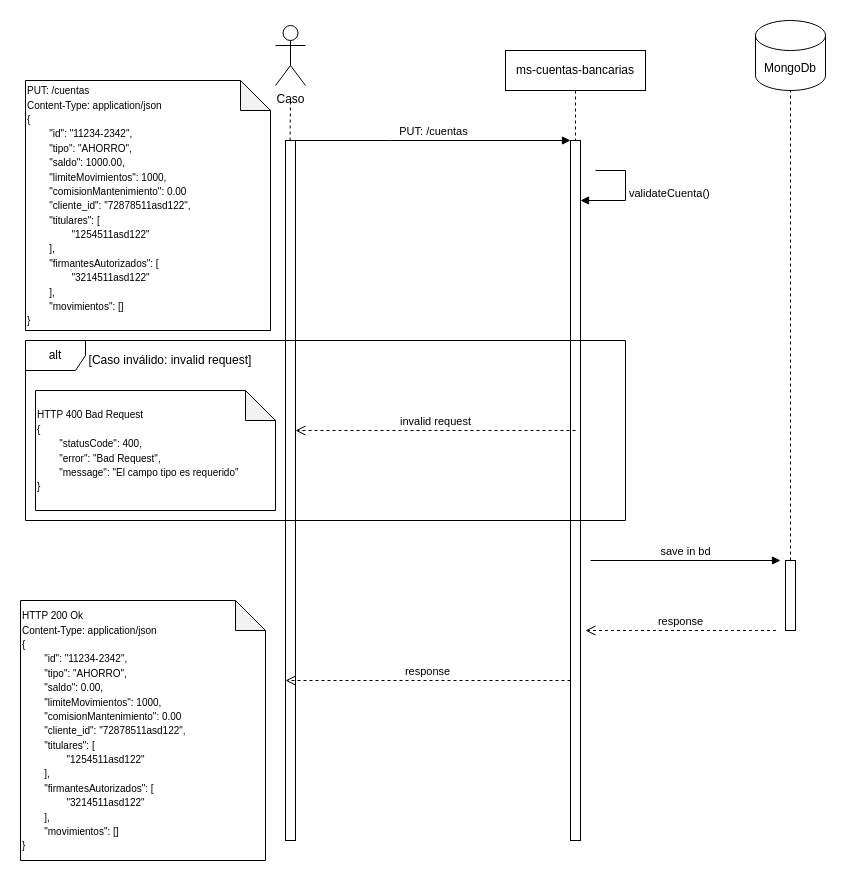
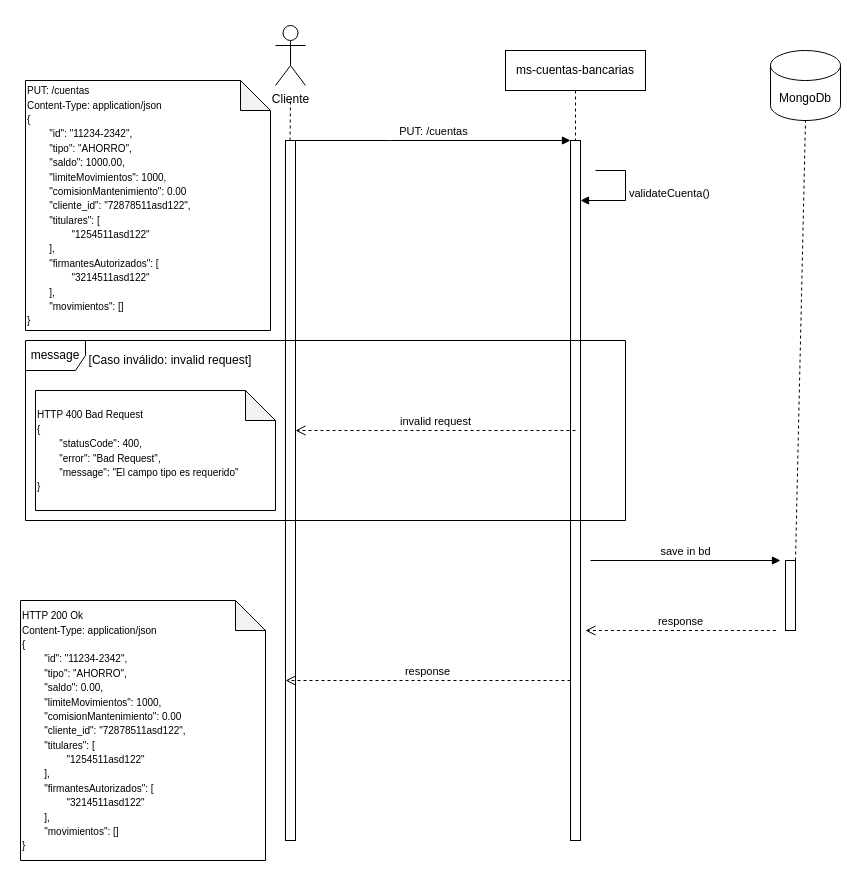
  <mxCell id="0" />
  <mxCell id="1" parent="0" />
  <mxCell id="2" value="ms-cuentas-bancarias" style="shape=umlLifeline;perimeter=lifelinePerimeter;whiteSpace=wrap;html=1;container=0;dropTarget=0;collapsible=0;recursiveResize=0;outlineConnect=0;portConstraint=eastwest;newEdgeStyle={&quot;edgeStyle&quot;:&quot;elbowEdgeStyle&quot;,&quot;elbow&quot;:&quot;vertical&quot;,&quot;curved&quot;:0,&quot;rounded&quot;:0};labelBackgroundColor=none;" parent="1" vertex="1"><mxGeometry x="505" y="50" width="140" height="790" as="geometry" /></mxCell>
  <mxCell id="3" value="" style="html=1;points=[];perimeter=orthogonalPerimeter;outlineConnect=0;targetShapes=umlLifeline;portConstraint=eastwest;newEdgeStyle={&quot;edgeStyle&quot;:&quot;elbowEdgeStyle&quot;,&quot;elbow&quot;:&quot;vertical&quot;,&quot;curved&quot;:0,&quot;rounded&quot;:0};labelBackgroundColor=none;" parent="2" vertex="1"><mxGeometry x="65" y="90" width="10" height="700" as="geometry" /></mxCell>
  <mxCell id="4" value="PUT: /cuentas" style="html=1;verticalAlign=bottom;endArrow=block;edgeStyle=elbowEdgeStyle;elbow=vertical;curved=0;rounded=0;labelBackgroundColor=none;fontColor=default;" parent="1" source="7" target="3" edge="1"><mxGeometry x="0.004" relative="1" as="geometry"><mxPoint x="305" y="140" as="sourcePoint" /><Array as="points"><mxPoint x="390" y="140" /></Array><mxPoint x="575" y="140" as="targetPoint" /><mxPoint as="offset" /></mxGeometry></mxCell>
  <mxCell id="5" value="invalid request" style="html=1;verticalAlign=bottom;endArrow=open;dashed=1;endSize=8;edgeStyle=elbowEdgeStyle;elbow=vertical;curved=0;rounded=0;labelBackgroundColor=none;fontColor=default;" parent="1" edge="1"><mxGeometry relative="1" as="geometry"><mxPoint x="295" y="430" as="targetPoint" /><Array as="points"><mxPoint x="400" y="430" /></Array><mxPoint x="575" y="430" as="sourcePoint" /></mxGeometry></mxCell>
- <mxCell id="6" value="Caso" style="shape=umlActor;verticalLabelPosition=bottom;verticalAlign=top;html=1;outlineConnect=0;labelBackgroundColor=none;" parent="1" vertex="1"><mxGeometry x="275" y="25" width="30" height="60" as="geometry" /></mxCell>
+ <mxCell id="6" value="Cliente" style="shape=umlActor;verticalLabelPosition=bottom;verticalAlign=top;html=1;outlineConnect=0;labelBackgroundColor=none;" parent="1" vertex="1"><mxGeometry x="275" y="25" width="30" height="60" as="geometry" /></mxCell>
  <mxCell id="7" value="" style="html=1;points=[];perimeter=orthogonalPerimeter;outlineConnect=0;targetShapes=umlLifeline;portConstraint=eastwest;newEdgeStyle={&quot;edgeStyle&quot;:&quot;elbowEdgeStyle&quot;,&quot;elbow&quot;:&quot;vertical&quot;,&quot;curved&quot;:0,&quot;rounded&quot;:0};labelBackgroundColor=none;" parent="1" vertex="1"><mxGeometry x="285" y="140" width="10" height="700" as="geometry" /></mxCell>
  <mxCell id="8" value="" style="endArrow=none;dashed=1;html=1;rounded=0;labelBackgroundColor=none;fontColor=default;" parent="1" edge="1"><mxGeometry width="50" height="50" relative="1" as="geometry"><mxPoint x="289.55" y="140" as="sourcePoint" /><mxPoint x="290" y="100" as="targetPoint" /></mxGeometry></mxCell>
  <mxCell id="9" value="validateCuenta()" style="html=1;align=left;spacingLeft=2;endArrow=block;rounded=0;edgeStyle=orthogonalEdgeStyle;curved=0;rounded=0;" parent="1" target="3" edge="1"><mxGeometry relative="1" as="geometry"><mxPoint x="595" y="170" as="sourcePoint" /><Array as="points"><mxPoint x="625" y="170" /><mxPoint x="625" y="200" /></Array><mxPoint x="600" y="200" as="targetPoint" /></mxGeometry></mxCell>
  <mxCell id="10" value="&lt;font style=&quot;font-size: 10px;&quot;&gt;PUT: /cuentas&lt;/font&gt;&lt;div&gt;&lt;font style=&quot;font-size: 10px;&quot;&gt;Content-Type: application/json&lt;/font&gt;&lt;/div&gt;&lt;div&gt;&lt;div&gt;&lt;font style=&quot;font-size: 10px;&quot;&gt;{&lt;/font&gt;&lt;/div&gt;&lt;div&gt;&lt;font style=&quot;font-size: 10px;&quot;&gt;&lt;span style=&quot;white-space: pre;&quot;&gt;&#09;&lt;/span&gt;&quot;id&lt;span style=&quot;background-color: initial;&quot;&gt;&quot;: &quot;11234-2342&quot;,&lt;/span&gt;&lt;/font&gt;&lt;/div&gt;&lt;div&gt;&lt;span style=&quot;font-size: 10px; background-color: initial;&quot;&gt;&lt;span style=&quot;white-space: pre;&quot;&gt;&#09;&lt;/span&gt;&quot;tipo&quot;: &quot;AHORRO&quot;,&lt;br&gt;&lt;/span&gt;&lt;/div&gt;&lt;div&gt;&lt;span style=&quot;font-size: 10px; background-color: initial;&quot;&gt;&lt;span style=&quot;white-space: pre;&quot;&gt;&#09;&lt;/span&gt;&quot;saldo&quot;: 1000.00,&lt;br&gt;&lt;/span&gt;&lt;/div&gt;&lt;div&gt;&lt;span style=&quot;font-size: 10px; background-color: initial;&quot;&gt;&lt;span style=&quot;white-space: pre;&quot;&gt;&#09;&lt;/span&gt;&quot;limiteMovimientos&quot;: 1000,&lt;br&gt;&lt;/span&gt;&lt;/div&gt;&lt;div&gt;&lt;span style=&quot;font-size: 10px; background-color: initial;&quot;&gt;&lt;span style=&quot;white-space: pre;&quot;&gt;&#09;&lt;/span&gt;&quot;comisionMantenimiento&quot;: 0.00&lt;br&gt;&lt;/span&gt;&lt;/div&gt;&lt;div&gt;&lt;span style=&quot;font-size: 10px; background-color: initial;&quot;&gt;&lt;span style=&quot;white-space: pre;&quot;&gt;&#09;&lt;/span&gt;&quot;cliente_id&quot;: &quot;72878511asd122&quot;,&lt;br&gt;&lt;/span&gt;&lt;/div&gt;&lt;div&gt;&lt;span style=&quot;font-size: 10px; background-color: initial;&quot;&gt;&lt;span style=&quot;white-space: pre;&quot;&gt;&#09;&lt;/span&gt;&quot;titulares&quot;: [&lt;/span&gt;&lt;/div&gt;&lt;div&gt;&lt;span style=&quot;font-size: 10px; background-color: initial;&quot;&gt;&lt;span style=&quot;white-space: pre;&quot;&gt;&#09;&lt;/span&gt;&lt;span style=&quot;white-space: pre;&quot;&gt;&#09;&lt;/span&gt;&quot;&lt;/span&gt;&lt;span style=&quot;font-size: 10px; background-color: initial;&quot;&gt;1254511asd122&lt;/span&gt;&lt;span style=&quot;background-color: initial; font-size: 10px;&quot;&gt;&quot;&lt;/span&gt;&lt;/div&gt;&lt;div&gt;&lt;span style=&quot;font-size: 10px; background-color: initial;&quot;&gt;&lt;span style=&quot;white-space: pre;&quot;&gt;&#09;&lt;/span&gt;],&lt;br&gt;&lt;/span&gt;&lt;/div&gt;&lt;div&gt;&lt;span style=&quot;font-size: 10px; background-color: initial;&quot;&gt;&lt;span style=&quot;white-space: pre;&quot;&gt;&#09;&lt;/span&gt;&quot;firmantesAutorizados&quot;: [&lt;/span&gt;&lt;/div&gt;&lt;div&gt;&lt;span style=&quot;font-size: 10px; background-color: initial;&quot;&gt;&lt;span style=&quot;white-space: pre;&quot;&gt;&#09;&lt;/span&gt;&lt;span style=&quot;white-space: pre;&quot;&gt;&#09;&lt;/span&gt;&quot;&lt;/span&gt;&lt;span style=&quot;font-size: 10px; background-color: initial;&quot;&gt;3214511asd122&lt;/span&gt;&lt;span style=&quot;background-color: initial; font-size: 10px;&quot;&gt;&quot;&lt;/span&gt;&lt;/div&gt;&lt;div&gt;&lt;span style=&quot;font-size: 10px; background-color: initial;&quot;&gt;&lt;span style=&quot;white-space: pre;&quot;&gt;&#09;&lt;/span&gt;],&lt;/span&gt;&lt;/div&gt;&lt;div&gt;&lt;span style=&quot;font-size: 10px; background-color: initial;&quot;&gt;&lt;span style=&quot;white-space: pre;&quot;&gt;&#09;&lt;/span&gt;&quot;movimientos&quot;: [&lt;/span&gt;&lt;span style=&quot;background-color: initial; font-size: 10px;&quot;&gt;]&lt;/span&gt;&lt;/div&gt;&lt;/div&gt;&lt;div&gt;&lt;span style=&quot;font-size: 10px;&quot;&gt;}&lt;/span&gt;&lt;/div&gt;" style="shape=note;whiteSpace=wrap;html=1;backgroundOutline=1;darkOpacity=0.05;align=left;" parent="1" vertex="1"><mxGeometry x="25" y="80" width="245" height="250" as="geometry" /></mxCell>
- <mxCell id="11" value="alt" style="shape=umlFrame;whiteSpace=wrap;html=1;pointerEvents=0;" parent="1" vertex="1"><mxGeometry x="25" y="340" width="600" height="180" as="geometry" /></mxCell>
+ <mxCell id="11" value="message" style="shape=umlFrame;whiteSpace=wrap;html=1;pointerEvents=0;" parent="1" vertex="1"><mxGeometry x="25" y="340" width="600" height="180" as="geometry" /></mxCell>
  <mxCell id="12" value="[Caso inválido: invalid request]" style="text;html=1;align=center;verticalAlign=middle;whiteSpace=wrap;rounded=0;" parent="1" vertex="1"><mxGeometry x="85" y="345" width="170" height="30" as="geometry" /></mxCell>
  <mxCell id="13" value="&lt;font style=&quot;font-size: 10px;&quot;&gt;HTTP 400 Bad Request&lt;/font&gt;&lt;div&gt;&lt;span style=&quot;font-size: 10px; background-color: initial;&quot;&gt;{&lt;/span&gt;&lt;/div&gt;&lt;div&gt;&lt;font style=&quot;font-size: 10px;&quot;&gt;&lt;span style=&quot;white-space: pre;&quot;&gt;&#09;&lt;/span&gt;&quot;statusCode&quot;: 400,&lt;/font&gt;&lt;/div&gt;&lt;div&gt;&lt;font style=&quot;font-size: 10px;&quot;&gt;&lt;span style=&quot;white-space: pre;&quot;&gt;&#09;&lt;/span&gt;&quot;error&quot;: &quot;Bad Request&quot;,&lt;/font&gt;&lt;/div&gt;&lt;div&gt;&lt;font style=&quot;font-size: 10px;&quot;&gt;&lt;span style=&quot;white-space: pre;&quot;&gt;&#09;&lt;/span&gt;&quot;message&quot;: &quot;El campo tipo es requerido&quot;&lt;/font&gt;&lt;/div&gt;&lt;div&gt;&lt;font style=&quot;font-size: 10px;&quot;&gt;}&lt;/font&gt;&lt;/div&gt;" style="shape=note;whiteSpace=wrap;html=1;backgroundOutline=1;darkOpacity=0.05;align=left;" parent="1" vertex="1"><mxGeometry x="35" y="390" width="240" height="120" as="geometry" /></mxCell>
- <mxCell id="14" value="MongoDb" style="shape=cylinder3;whiteSpace=wrap;html=1;boundedLbl=1;backgroundOutline=1;size=15;" parent="1" vertex="1"><mxGeometry x="755" y="20" width="70" height="70" as="geometry" /></mxCell>
+ <mxCell id="14" value="MongoDb" style="shape=cylinder3;whiteSpace=wrap;html=1;boundedLbl=1;backgroundOutline=1;size=15;" parent="1" vertex="1"><mxGeometry x="770" y="50" width="70" height="70" as="geometry" /></mxCell>
  <mxCell id="15" value="" style="endArrow=none;dashed=1;html=1;rounded=0;entryX=0.5;entryY=1;entryDx=0;entryDy=0;entryPerimeter=0;" parent="1" source="17" target="14" edge="1"><mxGeometry width="50" height="50" relative="1" as="geometry"><mxPoint x="785" y="440" as="sourcePoint" /><mxPoint x="805" y="130" as="targetPoint" /></mxGeometry></mxCell>
  <mxCell id="16" value="save in bd" style="html=1;verticalAlign=bottom;endArrow=block;curved=0;rounded=0;" parent="1" edge="1"><mxGeometry width="80" relative="1" as="geometry"><mxPoint x="590" y="560" as="sourcePoint" /><mxPoint x="780" y="560" as="targetPoint" /></mxGeometry></mxCell>
  <mxCell id="17" value="" style="html=1;points=[];perimeter=orthogonalPerimeter;outlineConnect=0;targetShapes=umlLifeline;portConstraint=eastwest;newEdgeStyle={&quot;edgeStyle&quot;:&quot;elbowEdgeStyle&quot;,&quot;elbow&quot;:&quot;vertical&quot;,&quot;curved&quot;:0,&quot;rounded&quot;:0};labelBackgroundColor=none;" parent="1" vertex="1"><mxGeometry x="785" y="560" width="10" height="70" as="geometry" /></mxCell>
  <mxCell id="18" value="response" style="html=1;verticalAlign=bottom;endArrow=open;dashed=1;endSize=8;curved=0;rounded=0;" parent="1" edge="1"><mxGeometry relative="1" as="geometry"><mxPoint x="775.41" y="630" as="sourcePoint" /><mxPoint x="585.001" y="630" as="targetPoint" /></mxGeometry></mxCell>
  <mxCell id="19" value="response" style="html=1;verticalAlign=bottom;endArrow=open;dashed=1;endSize=8;curved=0;rounded=0;" parent="1" edge="1"><mxGeometry relative="1" as="geometry"><mxPoint x="570" y="680" as="sourcePoint" /><mxPoint x="285" y="680" as="targetPoint" /></mxGeometry></mxCell>
  <mxCell id="20" value="&lt;font style=&quot;font-size: 10px;&quot;&gt;HTTP 200 Ok&lt;/font&gt;&lt;div&gt;&lt;font style=&quot;font-size: 10px;&quot;&gt;Content-Type: application/json&lt;/font&gt;&lt;/div&gt;&lt;div&gt;&lt;div&gt;&lt;div&gt;&lt;font style=&quot;font-size: 10px;&quot;&gt;{&lt;/font&gt;&lt;/div&gt;&lt;div&gt;&lt;font style=&quot;font-size: 10px;&quot;&gt;&lt;span style=&quot;white-space: pre;&quot;&gt;&#09;&lt;/span&gt;&quot;id&lt;/font&gt;&lt;span style=&quot;font-size: 10px; background-color: initial;&quot;&gt;&quot;: &quot;11234-2342&quot;,&lt;/span&gt;&lt;/div&gt;&lt;div&gt;&lt;span style=&quot;font-size: 10px; background-color: initial;&quot;&gt;&lt;span style=&quot;white-space: pre;&quot;&gt;&#09;&lt;/span&gt;&quot;tipo&quot;: &quot;AHORRO&quot;,&lt;br&gt;&lt;/span&gt;&lt;/div&gt;&lt;div&gt;&lt;span style=&quot;font-size: 10px; background-color: initial;&quot;&gt;&lt;span style=&quot;white-space: pre;&quot;&gt;&#09;&lt;/span&gt;&quot;saldo&quot;: 0.00,&lt;br&gt;&lt;/span&gt;&lt;/div&gt;&lt;div&gt;&lt;span style=&quot;font-size: 10px; background-color: initial;&quot;&gt;&lt;span style=&quot;white-space: pre;&quot;&gt;&#09;&lt;/span&gt;&quot;limiteMovimientos&quot;: 1000,&lt;br&gt;&lt;/span&gt;&lt;/div&gt;&lt;div&gt;&lt;span style=&quot;font-size: 10px; background-color: initial;&quot;&gt;&lt;span style=&quot;white-space: pre;&quot;&gt;&#09;&lt;/span&gt;&quot;comisionMantenimiento&quot;: 0.00&lt;br&gt;&lt;/span&gt;&lt;/div&gt;&lt;div&gt;&lt;span style=&quot;font-size: 10px; background-color: initial;&quot;&gt;&lt;span style=&quot;white-space: pre;&quot;&gt;&#09;&lt;/span&gt;&quot;cliente_id&quot;: &quot;72878511asd122&quot;,&lt;br&gt;&lt;/span&gt;&lt;/div&gt;&lt;div&gt;&lt;span style=&quot;font-size: 10px; background-color: initial;&quot;&gt;&lt;span style=&quot;white-space: pre;&quot;&gt;&#09;&lt;/span&gt;&quot;titulares&quot;: [&lt;/span&gt;&lt;/div&gt;&lt;div&gt;&lt;span style=&quot;font-size: 10px; background-color: initial;&quot;&gt;&lt;span style=&quot;white-space: pre;&quot;&gt;&#09;&lt;/span&gt;&lt;span style=&quot;white-space: pre;&quot;&gt;&#09;&lt;/span&gt;&quot;&lt;/span&gt;&lt;span style=&quot;font-size: 10px; background-color: initial;&quot;&gt;1254511asd122&lt;/span&gt;&lt;span style=&quot;background-color: initial; font-size: 10px;&quot;&gt;&quot;&lt;/span&gt;&lt;/div&gt;&lt;div&gt;&lt;span style=&quot;font-size: 10px; background-color: initial;&quot;&gt;&lt;span style=&quot;white-space: pre;&quot;&gt;&#09;&lt;/span&gt;],&lt;br&gt;&lt;/span&gt;&lt;/div&gt;&lt;div&gt;&lt;span style=&quot;font-size: 10px; background-color: initial;&quot;&gt;&lt;span style=&quot;white-space: pre;&quot;&gt;&#09;&lt;/span&gt;&quot;firmantesAutorizados&quot;: [&lt;/span&gt;&lt;/div&gt;&lt;div&gt;&lt;span style=&quot;font-size: 10px; background-color: initial;&quot;&gt;&lt;span style=&quot;white-space: pre;&quot;&gt;&#09;&lt;/span&gt;&lt;span style=&quot;white-space: pre;&quot;&gt;&#09;&lt;/span&gt;&quot;&lt;/span&gt;&lt;span style=&quot;font-size: 10px; background-color: initial;&quot;&gt;3214511asd122&lt;/span&gt;&lt;span style=&quot;background-color: initial; font-size: 10px;&quot;&gt;&quot;&lt;/span&gt;&lt;/div&gt;&lt;div&gt;&lt;span style=&quot;font-size: 10px; background-color: initial;&quot;&gt;&lt;span style=&quot;white-space: pre;&quot;&gt;&#09;&lt;/span&gt;],&lt;/span&gt;&lt;/div&gt;&lt;div&gt;&lt;span style=&quot;font-size: 10px; background-color: initial;&quot;&gt;&lt;span style=&quot;white-space: pre;&quot;&gt;&#09;&lt;/span&gt;&quot;movimientos&quot;: [&lt;/span&gt;&lt;span style=&quot;background-color: initial; font-size: 10px;&quot;&gt;]&lt;/span&gt;&lt;/div&gt;&lt;/div&gt;&lt;div&gt;&lt;span style=&quot;font-size: 10px;&quot;&gt;}&lt;/span&gt;&lt;/div&gt;&lt;/div&gt;" style="shape=note;whiteSpace=wrap;html=1;backgroundOutline=1;darkOpacity=0.05;align=left;" parent="1" vertex="1"><mxGeometry x="20" y="600" width="245" height="260" as="geometry" /></mxCell>
